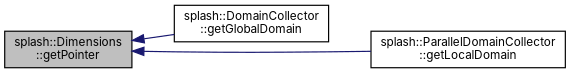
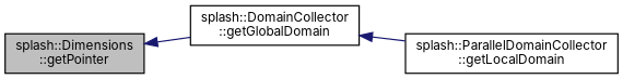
  digraph {
    fontname=Inter
    rankdir=LR
    node [color=black fillcolor=white fontname=Inter fontsize=10 shape=record style=filled]
    edge [color=midnightblue dir=back fontname=Inter fontsize=10 labelfontname=FreeSans labelfontsize=10 style=solid]
    n1 [fillcolor=grey75 fontcolor=black height=0.2 label="splash::Dimensions\l::getPointer" width=0.4]
    n2 [height=0.2 label="splash::DomainCollector\l::getGlobalDomain" width=0.4]
    n3 [height=0.2 label="splash::ParallelDomainCollector\l::getLocalDomain" width=0.4]
    n1 -> n2
-   n1 -> n3
+   n2 -> n3
  }
